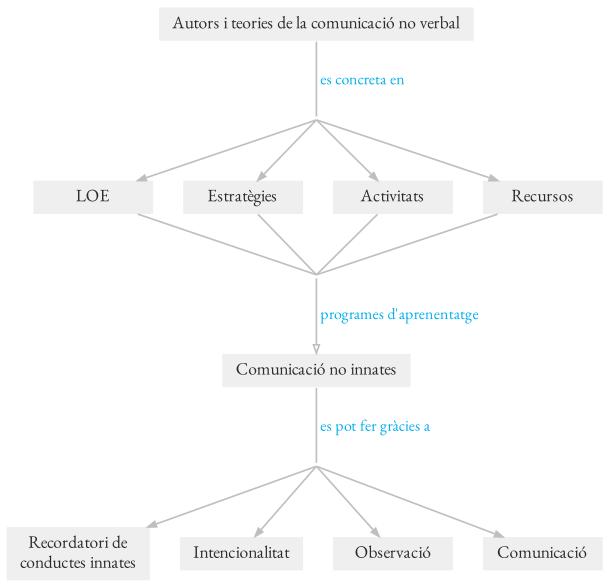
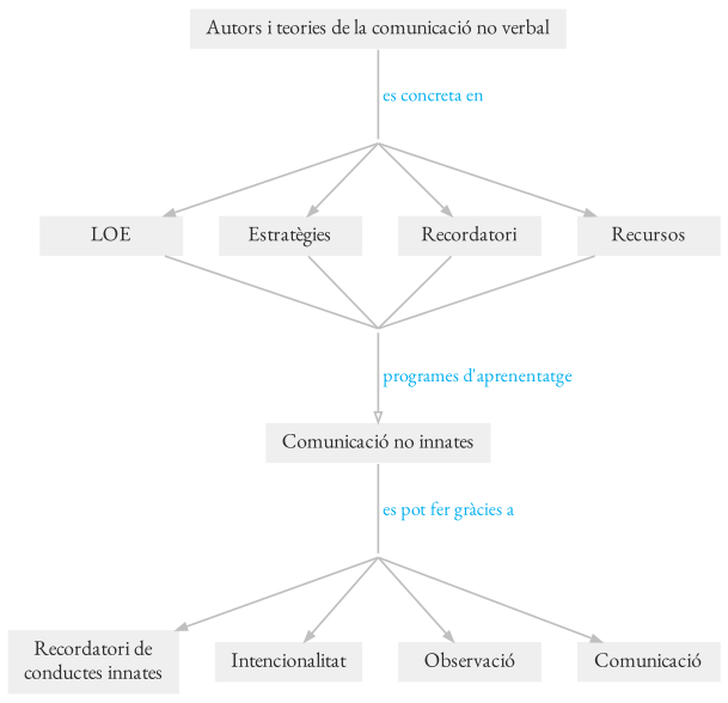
  digraph {
    fontname="EB Garamond"
    node [fillcolor="#efefef" fontcolor="#2b2b2b" fontname="EB Garamond" fontsize=10.5 penwidth=0 shape=record style=filled]
    edge [arrowhead=normal arrowsize=0.5 color="#bfbfbf" fontname="EB Garamond"]
    n1 [height=0.25 label="Autors i teories de la comunicació no verbal" width=1]
    1 [height=0 shape=point width=0]
    LOE [height=0.25 width=1]
    "Estratègies" [height=0.25 width=1]
-   Activitats [height=0.25 width=1]
+   Activitats [height=0.25 width=1 label=Recordatori]
    Recursos [height=0.25 width=1]
    2 [height=0 shape=point width=0]
    n8 [height=0.25 label="Comunicació no innates" width=1]
    3 [height=0 shape=point width=0]
    "Recordatori de\nconductes innates" [height=0.25 width=1]
    Intencionalitat [height=0.25 width=1]
    "Observació" [height=0.25 width=1]
    n13 [height=0.25 label="Comunicació" width=1]
    n1 -> 1 [arrowhead=none fillcolor=white fontcolor="#00aeef" fontsize=9.5 label=" es concreta en"]
    1 -> LOE
    1 -> "Estratègies"
    1 -> Activitats
    1 -> Recursos
    LOE -> 2 [arrowhead=none]
    "Estratègies" -> 2 [arrowhead=none]
    Activitats -> 2 [arrowhead=none]
    Recursos -> 2 [arrowhead=none]
    2 -> n8 [fillcolor=white fontcolor="#00aeef" fontsize=9.5 label=" programes d'aprenentatge"]
    n8 -> 3 [arrowhead=none fillcolor=white fontcolor="#00aeef" fontsize=9.5 label=" es pot fer gràcies a"]
    3 -> "Recordatori de\nconductes innates"
    3 -> Intencionalitat
    3 -> "Observació"
    3 -> n13
  }
